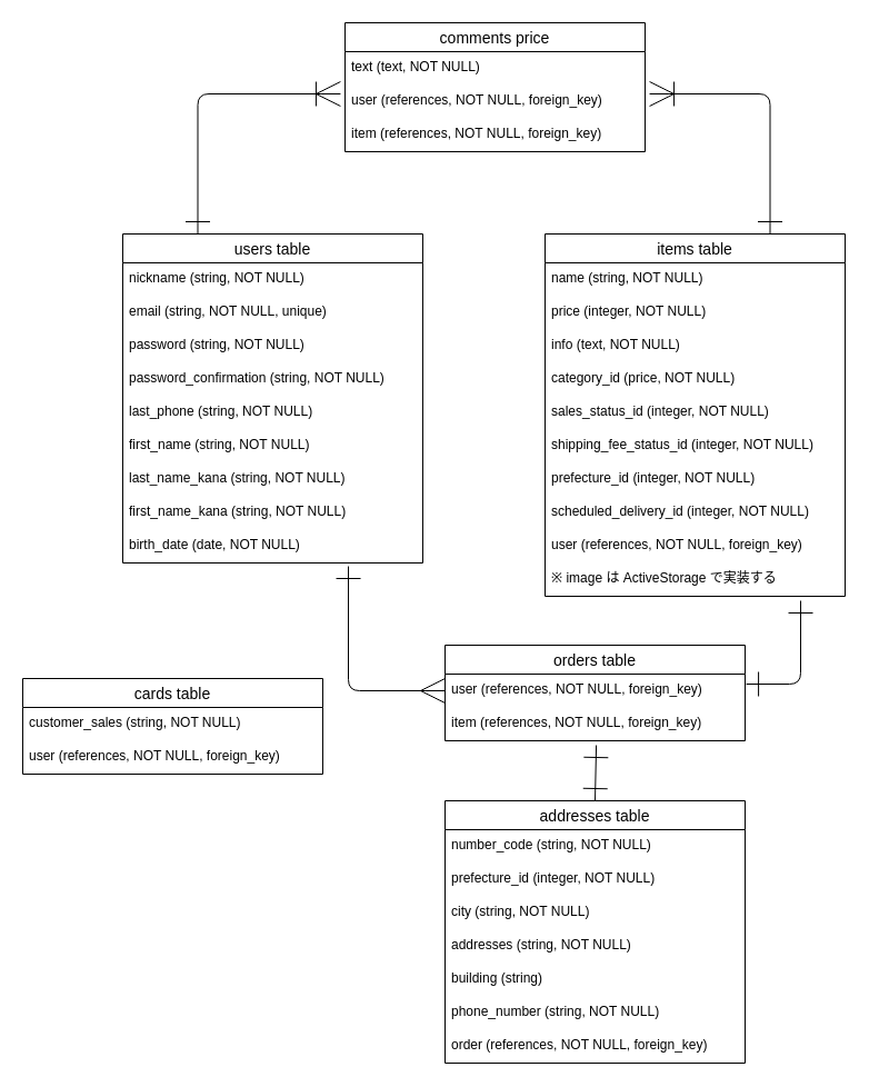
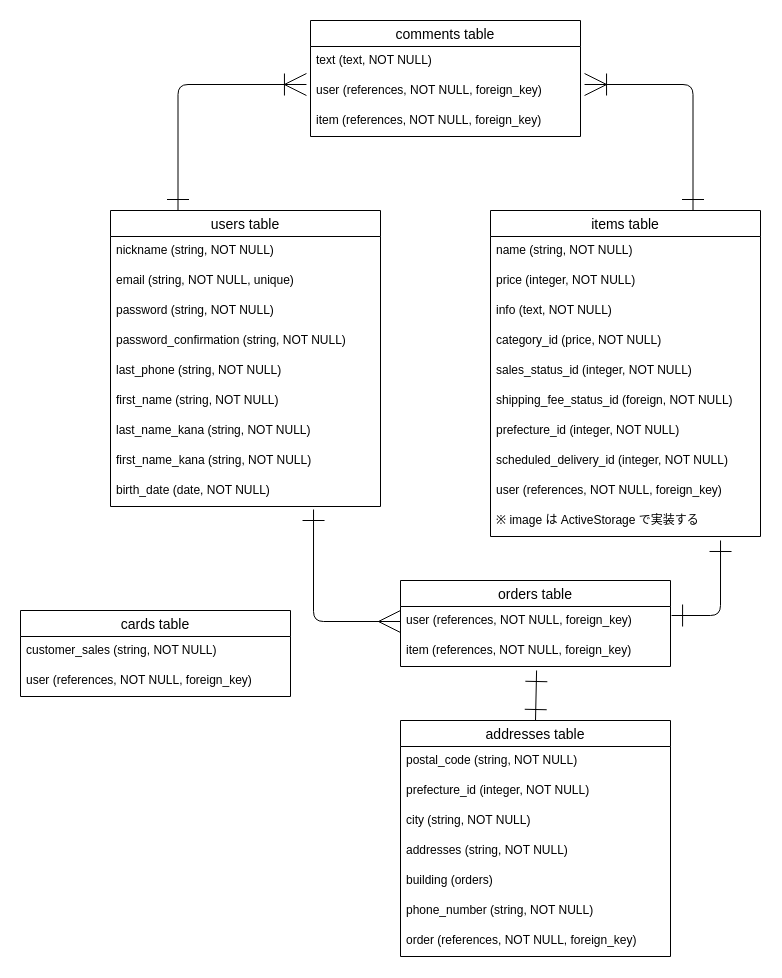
  <mxCell id="0" />
  <mxCell id="1" parent="0" />
  <mxCell id="2" value="users table" style="swimlane;fontStyle=0;childLayout=stackLayout;horizontal=1;startSize=26;horizontalStack=0;resizeParent=1;resizeParentMax=0;resizeLast=0;collapsible=1;marginBottom=0;align=center;fontSize=14;" parent="1" vertex="1"><mxGeometry x="110" y="210" width="270" height="296" as="geometry"><mxRectangle x="50" y="50" width="100" height="26" as="alternateBounds" /></mxGeometry></mxCell>
  <mxCell id="3" value="nickname (string, NOT NULL)" style="text;strokeColor=none;fillColor=none;spacingLeft=4;spacingRight=4;overflow=hidden;rotatable=0;points=[[0,0.5],[1,0.5]];portConstraint=eastwest;fontSize=12;" parent="2" vertex="1"><mxGeometry y="26" width="270" height="30" as="geometry" /></mxCell>
  <mxCell id="4" value="email (string, NOT NULL, unique)" style="text;strokeColor=none;fillColor=none;spacingLeft=4;spacingRight=4;overflow=hidden;rotatable=0;points=[[0,0.5],[1,0.5]];portConstraint=eastwest;fontSize=12;" parent="2" vertex="1"><mxGeometry y="56" width="270" height="30" as="geometry" /></mxCell>
  <mxCell id="5" value="password (string, NOT NULL)" style="text;strokeColor=none;fillColor=none;spacingLeft=4;spacingRight=4;overflow=hidden;rotatable=0;points=[[0,0.5],[1,0.5]];portConstraint=eastwest;fontSize=12;" parent="2" vertex="1"><mxGeometry y="86" width="270" height="30" as="geometry" /></mxCell>
  <mxCell id="6" value="password_confirmation (string, NOT NULL)" style="text;strokeColor=none;fillColor=none;spacingLeft=4;spacingRight=4;overflow=hidden;rotatable=0;points=[[0,0.5],[1,0.5]];portConstraint=eastwest;fontSize=12;" parent="2" vertex="1"><mxGeometry y="116" width="270" height="30" as="geometry" /></mxCell>
  <mxCell id="7" value="last_phone (string, NOT NULL)" style="text;strokeColor=none;fillColor=none;spacingLeft=4;spacingRight=4;overflow=hidden;rotatable=0;points=[[0,0.5],[1,0.5]];portConstraint=eastwest;fontSize=12;" parent="2" vertex="1"><mxGeometry y="146" width="270" height="30" as="geometry" /></mxCell>
  <mxCell id="8" value="first_name (string, NOT NULL)" style="text;strokeColor=none;fillColor=none;spacingLeft=4;spacingRight=4;overflow=hidden;rotatable=0;points=[[0,0.5],[1,0.5]];portConstraint=eastwest;fontSize=12;" parent="2" vertex="1"><mxGeometry y="176" width="270" height="30" as="geometry" /></mxCell>
  <mxCell id="9" value="last_name_kana (string, NOT NULL)" style="text;strokeColor=none;fillColor=none;spacingLeft=4;spacingRight=4;overflow=hidden;rotatable=0;points=[[0,0.5],[1,0.5]];portConstraint=eastwest;fontSize=12;" parent="2" vertex="1"><mxGeometry y="206" width="270" height="30" as="geometry" /></mxCell>
  <mxCell id="10" value="first_name_kana (string, NOT NULL)" style="text;strokeColor=none;fillColor=none;spacingLeft=4;spacingRight=4;overflow=hidden;rotatable=0;points=[[0,0.5],[1,0.5]];portConstraint=eastwest;fontSize=12;" parent="2" vertex="1"><mxGeometry y="236" width="270" height="30" as="geometry" /></mxCell>
  <mxCell id="11" value="birth_date (date, NOT NULL)" style="text;strokeColor=none;fillColor=none;spacingLeft=4;spacingRight=4;overflow=hidden;rotatable=0;points=[[0,0.5],[1,0.5]];portConstraint=eastwest;fontSize=12;" parent="2" vertex="1"><mxGeometry y="266" width="270" height="30" as="geometry" /></mxCell>
  <mxCell id="12" value="items table" style="swimlane;fontStyle=0;childLayout=stackLayout;horizontal=1;startSize=26;horizontalStack=0;resizeParent=1;resizeParentMax=0;resizeLast=0;collapsible=1;marginBottom=0;align=center;fontSize=14;" parent="1" vertex="1"><mxGeometry x="490" y="210" width="270" height="326" as="geometry" /></mxCell>
  <mxCell id="13" value="name (string, NOT NULL)" style="text;strokeColor=none;fillColor=none;spacingLeft=4;spacingRight=4;overflow=hidden;rotatable=0;points=[[0,0.5],[1,0.5]];portConstraint=eastwest;fontSize=12;" parent="12" vertex="1"><mxGeometry y="26" width="270" height="30" as="geometry" /></mxCell>
  <mxCell id="14" value="price (integer, NOT NULL)" style="text;strokeColor=none;fillColor=none;spacingLeft=4;spacingRight=4;overflow=hidden;rotatable=0;points=[[0,0.5],[1,0.5]];portConstraint=eastwest;fontSize=12;" parent="12" vertex="1"><mxGeometry y="56" width="270" height="30" as="geometry" /></mxCell>
  <mxCell id="15" value="info (text, NOT NULL)" style="text;strokeColor=none;fillColor=none;spacingLeft=4;spacingRight=4;overflow=hidden;rotatable=0;points=[[0,0.5],[1,0.5]];portConstraint=eastwest;fontSize=12;" parent="12" vertex="1"><mxGeometry y="86" width="270" height="30" as="geometry" /></mxCell>
  <mxCell id="16" value="category_id (price, NOT NULL)" style="text;strokeColor=none;fillColor=none;spacingLeft=4;spacingRight=4;overflow=hidden;rotatable=0;points=[[0,0.5],[1,0.5]];portConstraint=eastwest;fontSize=12;" parent="12" vertex="1"><mxGeometry y="116" width="270" height="30" as="geometry" /></mxCell>
  <mxCell id="17" value="sales_status_id (integer, NOT NULL)" style="text;strokeColor=none;fillColor=none;spacingLeft=4;spacingRight=4;overflow=hidden;rotatable=0;points=[[0,0.5],[1,0.5]];portConstraint=eastwest;fontSize=12;" parent="12" vertex="1"><mxGeometry y="146" width="270" height="30" as="geometry" /></mxCell>
- <mxCell id="18" value="shipping_fee_status_id (integer, NOT NULL)" style="text;strokeColor=none;fillColor=none;spacingLeft=4;spacingRight=4;overflow=hidden;rotatable=0;points=[[0,0.5],[1,0.5]];portConstraint=eastwest;fontSize=12;" parent="12" vertex="1"><mxGeometry y="176" width="270" height="30" as="geometry" /></mxCell>
+ <mxCell id="18" value="shipping_fee_status_id (foreign, NOT NULL)" style="text;strokeColor=none;fillColor=none;spacingLeft=4;spacingRight=4;overflow=hidden;rotatable=0;points=[[0,0.5],[1,0.5]];portConstraint=eastwest;fontSize=12;" parent="12" vertex="1"><mxGeometry y="176" width="270" height="30" as="geometry" /></mxCell>
  <mxCell id="19" value="prefecture_id (integer, NOT NULL)" style="text;strokeColor=none;fillColor=none;spacingLeft=4;spacingRight=4;overflow=hidden;rotatable=0;points=[[0,0.5],[1,0.5]];portConstraint=eastwest;fontSize=12;" parent="12" vertex="1"><mxGeometry y="206" width="270" height="30" as="geometry" /></mxCell>
  <mxCell id="20" value="scheduled_delivery_id (integer, NOT NULL)" style="text;strokeColor=none;fillColor=none;spacingLeft=4;spacingRight=4;overflow=hidden;rotatable=0;points=[[0,0.5],[1,0.5]];portConstraint=eastwest;fontSize=12;" parent="12" vertex="1"><mxGeometry y="236" width="270" height="30" as="geometry" /></mxCell>
  <mxCell id="21" value="user (references, NOT NULL, foreign_key)" style="text;strokeColor=none;fillColor=none;spacingLeft=4;spacingRight=4;overflow=hidden;rotatable=0;points=[[0,0.5],[1,0.5]];portConstraint=eastwest;fontSize=12;" parent="12" vertex="1"><mxGeometry y="266" width="270" height="30" as="geometry" /></mxCell>
  <mxCell id="22" value="※ image は ActiveStorage で実装する" style="text;strokeColor=none;fillColor=none;spacingLeft=4;spacingRight=4;overflow=hidden;rotatable=0;points=[[0,0.5],[1,0.5]];portConstraint=eastwest;fontSize=12;" parent="12" vertex="1"><mxGeometry y="296" width="270" height="30" as="geometry" /></mxCell>
  <mxCell id="23" value="orders table" style="swimlane;fontStyle=0;childLayout=stackLayout;horizontal=1;startSize=26;horizontalStack=0;resizeParent=1;resizeParentMax=0;resizeLast=0;collapsible=1;marginBottom=0;align=center;fontSize=14;" parent="1" vertex="1"><mxGeometry x="400" y="580" width="270" height="86" as="geometry" /></mxCell>
  <mxCell id="24" value="user (references, NOT NULL, foreign_key)" style="text;strokeColor=none;fillColor=none;spacingLeft=4;spacingRight=4;overflow=hidden;rotatable=0;points=[[0,0.5],[1,0.5]];portConstraint=eastwest;fontSize=12;" parent="23" vertex="1"><mxGeometry y="26" width="270" height="30" as="geometry" /></mxCell>
  <mxCell id="25" value="item (references, NOT NULL, foreign_key)" style="text;strokeColor=none;fillColor=none;spacingLeft=4;spacingRight=4;overflow=hidden;rotatable=0;points=[[0,0.5],[1,0.5]];portConstraint=eastwest;fontSize=12;" parent="23" vertex="1"><mxGeometry y="56" width="270" height="30" as="geometry" /></mxCell>
  <mxCell id="26" value="addresses table" style="swimlane;fontStyle=0;childLayout=stackLayout;horizontal=1;startSize=26;horizontalStack=0;resizeParent=1;resizeParentMax=0;resizeLast=0;collapsible=1;marginBottom=0;align=center;fontSize=14;" parent="1" vertex="1"><mxGeometry x="400" y="720" width="270" height="236" as="geometry" /></mxCell>
- <mxCell id="27" value="number_code (string, NOT NULL)" style="text;strokeColor=none;fillColor=none;spacingLeft=4;spacingRight=4;overflow=hidden;rotatable=0;points=[[0,0.5],[1,0.5]];portConstraint=eastwest;fontSize=12;" parent="26" vertex="1"><mxGeometry y="26" width="270" height="30" as="geometry" /></mxCell>
+ <mxCell id="27" value="postal_code (string, NOT NULL)" style="text;strokeColor=none;fillColor=none;spacingLeft=4;spacingRight=4;overflow=hidden;rotatable=0;points=[[0,0.5],[1,0.5]];portConstraint=eastwest;fontSize=12;" parent="26" vertex="1"><mxGeometry y="26" width="270" height="30" as="geometry" /></mxCell>
  <mxCell id="28" value="prefecture_id (integer, NOT NULL)" style="text;strokeColor=none;fillColor=none;spacingLeft=4;spacingRight=4;overflow=hidden;rotatable=0;points=[[0,0.5],[1,0.5]];portConstraint=eastwest;fontSize=12;" parent="26" vertex="1"><mxGeometry y="56" width="270" height="30" as="geometry" /></mxCell>
  <mxCell id="29" value="city (string, NOT NULL)" style="text;strokeColor=none;fillColor=none;spacingLeft=4;spacingRight=4;overflow=hidden;rotatable=0;points=[[0,0.5],[1,0.5]];portConstraint=eastwest;fontSize=12;" parent="26" vertex="1"><mxGeometry y="86" width="270" height="30" as="geometry" /></mxCell>
  <mxCell id="30" value="addresses (string, NOT NULL)" style="text;strokeColor=none;fillColor=none;spacingLeft=4;spacingRight=4;overflow=hidden;rotatable=0;points=[[0,0.5],[1,0.5]];portConstraint=eastwest;fontSize=12;" parent="26" vertex="1"><mxGeometry y="116" width="270" height="30" as="geometry" /></mxCell>
- <mxCell id="31" value="building (string)" style="text;strokeColor=none;fillColor=none;spacingLeft=4;spacingRight=4;overflow=hidden;rotatable=0;points=[[0,0.5],[1,0.5]];portConstraint=eastwest;fontSize=12;" parent="26" vertex="1"><mxGeometry y="146" width="270" height="30" as="geometry" /></mxCell>
+ <mxCell id="31" value="building (orders)" style="text;strokeColor=none;fillColor=none;spacingLeft=4;spacingRight=4;overflow=hidden;rotatable=0;points=[[0,0.5],[1,0.5]];portConstraint=eastwest;fontSize=12;" parent="26" vertex="1"><mxGeometry y="146" width="270" height="30" as="geometry" /></mxCell>
  <mxCell id="32" value="phone_number (string, NOT NULL)" style="text;strokeColor=none;fillColor=none;spacingLeft=4;spacingRight=4;overflow=hidden;rotatable=0;points=[[0,0.5],[1,0.5]];portConstraint=eastwest;fontSize=12;" parent="26" vertex="1"><mxGeometry y="176" width="270" height="30" as="geometry" /></mxCell>
  <mxCell id="33" value="order (references, NOT NULL, foreign_key)" style="text;strokeColor=none;fillColor=none;spacingLeft=4;spacingRight=4;overflow=hidden;rotatable=0;points=[[0,0.5],[1,0.5]];portConstraint=eastwest;fontSize=12;" parent="26" vertex="1"><mxGeometry y="206" width="270" height="30" as="geometry" /></mxCell>
  <mxCell id="34" style="html=1;entryX=0.852;entryY=1.133;entryDx=0;entryDy=0;startArrow=ERone;startFill=0;endArrow=ERone;endFill=0;startSize=20;endSize=20;entryPerimeter=0;exitX=1.004;exitY=0.3;exitDx=0;exitDy=0;exitPerimeter=0;edgeStyle=orthogonalEdgeStyle;" parent="1" target="22" edge="1" source="24"><mxGeometry relative="1" as="geometry"><mxPoint x="451" y="585" as="sourcePoint" /><Array as="points"><mxPoint x="720" y="615" /></Array></mxGeometry></mxCell>
  <mxCell id="35" style="edgeStyle=orthogonalEdgeStyle;html=1;startArrow=ERmany;startFill=0;endArrow=ERone;endFill=0;startSize=20;endSize=20;exitX=0;exitY=0.5;exitDx=0;exitDy=0;entryX=0.752;entryY=1.1;entryDx=0;entryDy=0;entryPerimeter=0;" parent="1" source="24" target="11" edge="1"><mxGeometry relative="1" as="geometry"><mxPoint x="420" y="356" as="targetPoint" /><mxPoint x="580" y="446" as="sourcePoint" /><Array as="points"><mxPoint x="313" y="621" /></Array></mxGeometry></mxCell>
  <mxCell id="36" style="html=1;startArrow=ERone;startFill=0;endArrow=ERone;endFill=0;startSize=20;endSize=20;entryX=0.504;entryY=1.133;entryDx=0;entryDy=0;entryPerimeter=0;exitX=0.5;exitY=0;exitDx=0;exitDy=0;" parent="1" source="26" target="25" edge="1"><mxGeometry relative="1" as="geometry"><mxPoint x="910" y="688" as="sourcePoint" /><mxPoint x="910" y="630" as="targetPoint" /></mxGeometry></mxCell>
  <mxCell id="37" value="cards table" style="swimlane;fontStyle=0;childLayout=stackLayout;horizontal=1;startSize=26;horizontalStack=0;resizeParent=1;resizeParentMax=0;resizeLast=0;collapsible=1;marginBottom=0;align=center;fontSize=14;" vertex="1" parent="1"><mxGeometry x="20" y="610" width="270" height="86" as="geometry" /></mxCell>
  <mxCell id="38" value="customer_sales (string, NOT NULL)" style="text;strokeColor=none;fillColor=none;spacingLeft=4;spacingRight=4;overflow=hidden;rotatable=0;points=[[0,0.5],[1,0.5]];portConstraint=eastwest;fontSize=12;" vertex="1" parent="37"><mxGeometry y="26" width="270" height="30" as="geometry" /></mxCell>
  <mxCell id="39" value="user (references, NOT NULL, foreign_key)" style="text;strokeColor=none;fillColor=none;spacingLeft=4;spacingRight=4;overflow=hidden;rotatable=0;points=[[0,0.5],[1,0.5]];portConstraint=eastwest;fontSize=12;" vertex="1" parent="37"><mxGeometry y="56" width="270" height="30" as="geometry" /></mxCell>
- <mxCell id="40" value="comments price" style="swimlane;fontStyle=0;childLayout=stackLayout;horizontal=1;startSize=26;horizontalStack=0;resizeParent=1;resizeParentMax=0;resizeLast=0;collapsible=1;marginBottom=0;align=center;fontSize=14;" vertex="1" parent="1"><mxGeometry x="310" y="20" width="270" height="116" as="geometry" /></mxCell>
+ <mxCell id="40" value="comments table" style="swimlane;fontStyle=0;childLayout=stackLayout;horizontal=1;startSize=26;horizontalStack=0;resizeParent=1;resizeParentMax=0;resizeLast=0;collapsible=1;marginBottom=0;align=center;fontSize=14;" vertex="1" parent="1"><mxGeometry x="310" y="20" width="270" height="116" as="geometry" /></mxCell>
  <mxCell id="41" value="text (text, NOT NULL)" style="text;strokeColor=none;fillColor=none;spacingLeft=4;spacingRight=4;overflow=hidden;rotatable=0;points=[[0,0.5],[1,0.5]];portConstraint=eastwest;fontSize=12;" vertex="1" parent="40"><mxGeometry y="26" width="270" height="30" as="geometry" /></mxCell>
  <mxCell id="42" value="user (references, NOT NULL, foreign_key)" style="text;strokeColor=none;fillColor=none;spacingLeft=4;spacingRight=4;overflow=hidden;rotatable=0;points=[[0,0.5],[1,0.5]];portConstraint=eastwest;fontSize=12;" vertex="1" parent="40"><mxGeometry y="56" width="270" height="30" as="geometry" /></mxCell>
  <mxCell id="43" value="item (references, NOT NULL, foreign_key)" style="text;strokeColor=none;fillColor=none;spacingLeft=4;spacingRight=4;overflow=hidden;rotatable=0;points=[[0,0.5],[1,0.5]];portConstraint=eastwest;fontSize=12;" vertex="1" parent="40"><mxGeometry y="86" width="270" height="30" as="geometry" /></mxCell>
  <mxCell id="44" style="html=1;entryX=1.015;entryY=0.267;entryDx=0;entryDy=0;startArrow=ERone;startFill=0;endArrow=ERoneToMany;endFill=0;startSize=20;endSize=20;entryPerimeter=0;exitX=0.75;exitY=0;exitDx=0;exitDy=0;edgeStyle=orthogonalEdgeStyle;" edge="1" parent="1" source="12" target="42"><mxGeometry relative="1" as="geometry"><mxPoint x="700" y="145.01" as="sourcePoint" /><mxPoint x="748.96" y="70" as="targetPoint" /><Array as="points"><mxPoint x="693" y="84" /></Array></mxGeometry></mxCell>
  <mxCell id="45" style="html=1;entryX=-0.015;entryY=0.267;entryDx=0;entryDy=0;startArrow=ERone;startFill=0;endArrow=ERoneToMany;endFill=0;startSize=20;endSize=20;entryPerimeter=0;edgeStyle=orthogonalEdgeStyle;exitX=0.25;exitY=0;exitDx=0;exitDy=0;" edge="1" parent="1" source="2" target="42"><mxGeometry relative="1" as="geometry"><mxPoint x="349" y="180" as="sourcePoint" /><mxPoint x="310" y="84.01" as="targetPoint" /><Array as="points"><mxPoint x="178" y="84" /></Array></mxGeometry></mxCell>
